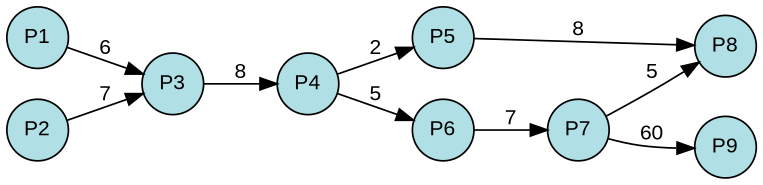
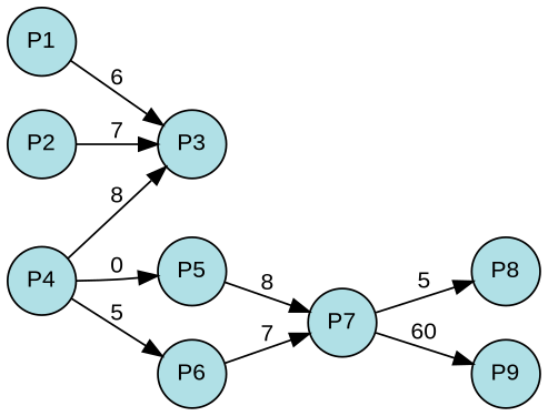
  digraph {
    fontname="Liberation Sans"
    rankdir=LR
    splines=true
    node [fillcolor=powderblue fixedsize=true fontcolor=black fontname="Liberation Sans" fontsize=12 margin=0 shape=circle style=filled]
    edge [fontcolor=black fontname="Liberation Sans" fontsize=12 margin=0]
    n1 [label=P1 width=0.5]
    n2 [label=P2 width=0.5]
    n3 [label=P3 width=0.5]
    n4 [label=P4 width=0.5]
    n5 [label=P5 width=0.5]
    n6 [label=P6 width=0.5]
    n7 [label=P7 width=0.5]
    n8 [label=P8 width=0.5]
    n9 [label=P9 width=0.5]
    subgraph sub_1 {
      rank=same
      n1
      n2
    }
    subgraph sub_2 {
      rank=same
      n3
    }
    subgraph sub_3 {
      rank=same
      n4
    }
    subgraph sub_4 {
      rank=same
      n5
      n6
    }
    subgraph sub_5 {
      rank=same
      n7
    }
    subgraph sub_6 {
      rank=same
      n8
      n9
    }
    n1 -> n3 [label=6]
    n2 -> n3 [label=7]
-   n3 -> n4 [label=8]
-   n4 -> n5 [label=2]
+   n4 -> n3 [label=8]
+   n4 -> n5 [label=0]
    n4 -> n6 [label=5]
-   n5 -> n8 [label=8]
+   n5 -> n7 [label=8]
    n6 -> n7 [label=7]
    n7 -> n8 [label=5]
    n7 -> n9 [label=60]
  }
